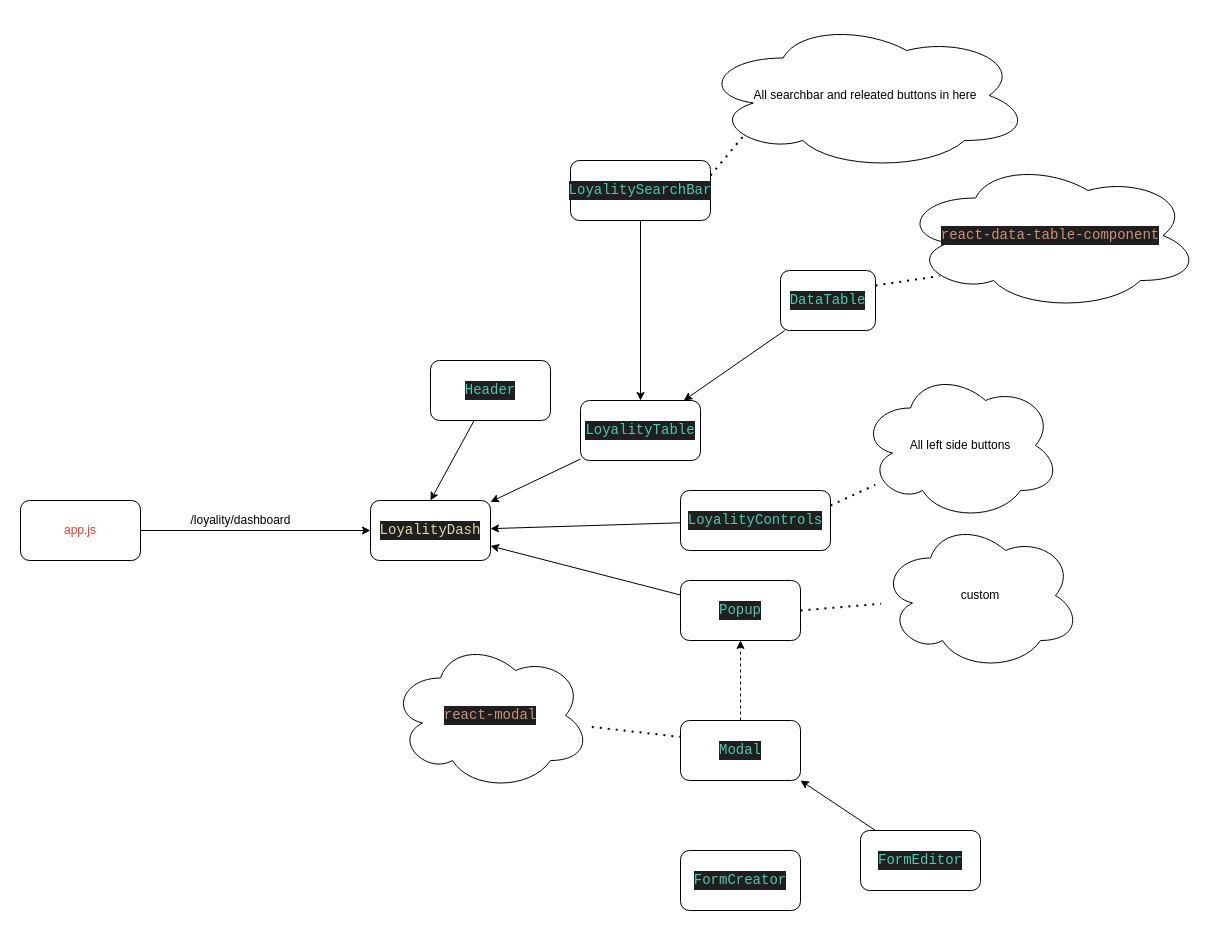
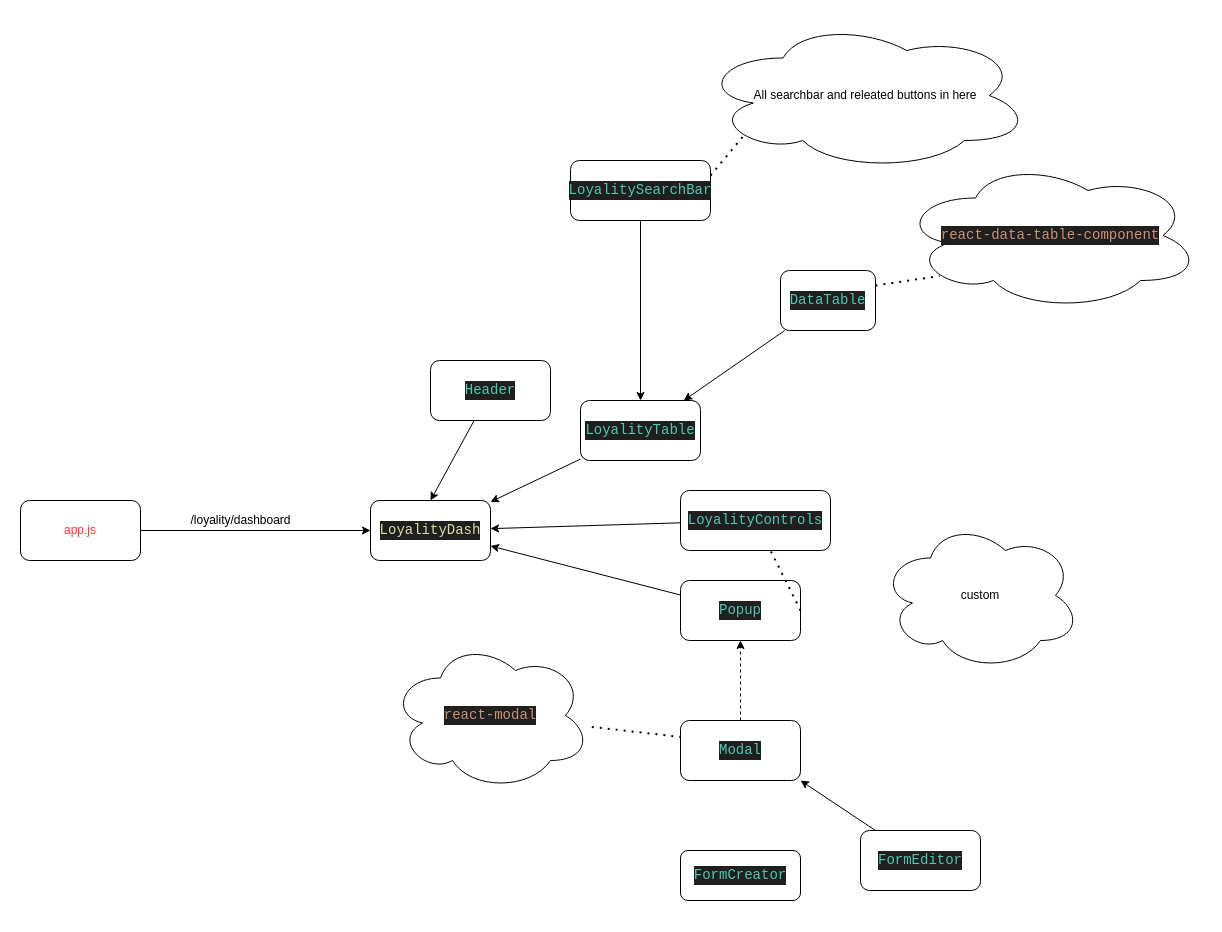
  <mxCell id="0" />
  <mxCell id="1" parent="0" />
  <mxCell id="2" style="edgeStyle=none;html=1;entryX=0;entryY=0.5;entryDx=0;entryDy=0;" parent="1" source="3" target="7" edge="1"><mxGeometry relative="1" as="geometry"><mxPoint x="370" y="530" as="targetPoint" /></mxGeometry></mxCell>
  <mxCell id="3" value="&lt;font color=&quot;#ff3333&quot;&gt;app.js&lt;/font&gt;" style="rounded=1;whiteSpace=wrap;html=1;" parent="1" vertex="1"><mxGeometry x="20" y="500" width="120" height="60" as="geometry" /></mxCell>
  <mxCell id="4" value="" style="edgeStyle=none;html=1;" parent="1" source="13" target="7" edge="1"><mxGeometry relative="1" as="geometry" /></mxCell>
  <mxCell id="5" value="" style="edgeStyle=none;html=1;" parent="1" source="14" target="7" edge="1"><mxGeometry relative="1" as="geometry" /></mxCell>
  <mxCell id="6" value="" style="edgeStyle=none;html=1;" parent="1" source="22" target="7" edge="1"><mxGeometry relative="1" as="geometry" /></mxCell>
  <mxCell id="7" value="&lt;div style=&quot;color: rgb(204, 204, 204); background-color: rgb(31, 31, 31); font-family: Consolas, &amp;quot;Courier New&amp;quot;, monospace; font-size: 14px; line-height: 19px;&quot;&gt;&lt;span style=&quot;color: #dcdcaa;&quot;&gt;LoyalityDash&lt;/span&gt;&lt;/div&gt;" style="rounded=1;whiteSpace=wrap;html=1;" parent="1" vertex="1"><mxGeometry x="370" y="500" width="120" height="60" as="geometry" /></mxCell>
  <mxCell id="8" value="/loyality/dashboard" style="text;html=1;align=center;verticalAlign=middle;resizable=0;points=[];autosize=1;strokeColor=none;fillColor=none;" parent="1" vertex="1"><mxGeometry x="180" y="505" width="120" height="30" as="geometry" /></mxCell>
  <mxCell id="9" style="edgeStyle=none;html=1;entryX=0.5;entryY=0;entryDx=0;entryDy=0;" parent="1" source="10" target="7" edge="1"><mxGeometry relative="1" as="geometry" /></mxCell>
  <mxCell id="10" value="&lt;div style=&quot;color: rgb(204, 204, 204); background-color: rgb(31, 31, 31); font-family: Consolas, &amp;quot;Courier New&amp;quot;, monospace; font-size: 14px; line-height: 19px;&quot;&gt;&lt;span style=&quot;color: #4ec9b0;&quot;&gt;Header&lt;/span&gt;&lt;/div&gt;" style="whiteSpace=wrap;html=1;rounded=1;" parent="1" vertex="1"><mxGeometry x="430" y="360" width="120" height="60" as="geometry" /></mxCell>
  <mxCell id="11" value="" style="edgeStyle=none;html=1;" parent="1" source="15" target="13" edge="1"><mxGeometry relative="1" as="geometry" /></mxCell>
  <mxCell id="12" value="" style="edgeStyle=none;html=1;" parent="1" source="16" target="13" edge="1"><mxGeometry relative="1" as="geometry" /></mxCell>
  <mxCell id="13" value="&lt;div style=&quot;color: rgb(204, 204, 204); background-color: rgb(31, 31, 31); font-family: Consolas, &amp;quot;Courier New&amp;quot;, monospace; font-size: 14px; line-height: 19px;&quot;&gt;&lt;div style=&quot;line-height: 19px;&quot;&gt;&lt;span style=&quot;color: #4ec9b0;&quot;&gt;LoyalityTable&lt;/span&gt;&lt;/div&gt;&lt;/div&gt;" style="rounded=1;whiteSpace=wrap;html=1;" parent="1" vertex="1"><mxGeometry x="580" y="400" width="120" height="60" as="geometry" /></mxCell>
  <mxCell id="14" value="&lt;div style=&quot;color: rgb(204, 204, 204); background-color: rgb(31, 31, 31); font-family: Consolas, &amp;quot;Courier New&amp;quot;, monospace; font-size: 14px; line-height: 19px;&quot;&gt;&lt;span style=&quot;color: #4ec9b0;&quot;&gt;LoyalityControls&lt;/span&gt;&lt;/div&gt;" style="whiteSpace=wrap;html=1;rounded=1;" parent="1" vertex="1"><mxGeometry x="680" y="490" width="150" height="60" as="geometry" /></mxCell>
  <mxCell id="15" value="&lt;div style=&quot;color: rgb(204, 204, 204); background-color: rgb(31, 31, 31); font-family: Consolas, &amp;quot;Courier New&amp;quot;, monospace; font-size: 14px; line-height: 19px;&quot;&gt;&lt;span style=&quot;color: #4ec9b0;&quot;&gt;LoyalitySearchBar&lt;/span&gt;&lt;/div&gt;" style="whiteSpace=wrap;html=1;rounded=1;" parent="1" vertex="1"><mxGeometry x="570" y="160" width="140" height="60" as="geometry" /></mxCell>
  <mxCell id="16" value="&lt;div style=&quot;color: rgb(204, 204, 204); background-color: rgb(31, 31, 31); font-family: Consolas, &amp;quot;Courier New&amp;quot;, monospace; font-size: 14px; line-height: 19px;&quot;&gt;&lt;div style=&quot;line-height: 19px;&quot;&gt;&lt;div style=&quot;line-height: 19px;&quot;&gt;&lt;span style=&quot;color: #4ec9b0;&quot;&gt;DataTable&lt;/span&gt;&lt;/div&gt;&lt;/div&gt;&lt;/div&gt;" style="rounded=1;whiteSpace=wrap;html=1;" parent="1" vertex="1"><mxGeometry x="780" y="270" width="95" height="60" as="geometry" /></mxCell>
  <mxCell id="17" value="&lt;div style=&quot;color: rgb(204, 204, 204); background-color: rgb(31, 31, 31); font-family: Consolas, &amp;quot;Courier New&amp;quot;, monospace; font-size: 14px; line-height: 19px;&quot;&gt;&lt;span style=&quot;color: #ce9178;&quot;&gt;react-data-table-component&lt;/span&gt;&lt;/div&gt;" style="ellipse;shape=cloud;whiteSpace=wrap;html=1;" parent="1" vertex="1"><mxGeometry x="900" y="160" width="300" height="150" as="geometry" /></mxCell>
  <mxCell id="18" value="All searchbar and releated buttons in here" style="ellipse;shape=cloud;whiteSpace=wrap;html=1;" parent="1" vertex="1"><mxGeometry x="700" y="20" width="330" height="150" as="geometry" /></mxCell>
  <mxCell id="19" value="" style="endArrow=none;dashed=1;html=1;dashPattern=1 3;strokeWidth=2;exitX=1;exitY=0.25;exitDx=0;exitDy=0;entryX=0.13;entryY=0.77;entryDx=0;entryDy=0;entryPerimeter=0;" parent="1" source="15" target="18" edge="1"><mxGeometry width="50" height="50" relative="1" as="geometry"><mxPoint x="840" y="270" as="sourcePoint" /><mxPoint x="890" y="220" as="targetPoint" /></mxGeometry></mxCell>
  <mxCell id="20" value="" style="endArrow=none;dashed=1;html=1;dashPattern=1 3;strokeWidth=2;exitX=1;exitY=0.25;exitDx=0;exitDy=0;entryX=0.13;entryY=0.77;entryDx=0;entryDy=0;entryPerimeter=0;" parent="1" source="16" target="17" edge="1"><mxGeometry width="50" height="50" relative="1" as="geometry"><mxPoint x="900" y="265" as="sourcePoint" /><mxPoint x="1080" y="310" as="targetPoint" /></mxGeometry></mxCell>
  <mxCell id="21" value="" style="edgeStyle=none;html=1;dashed=1;" parent="1" source="29" target="22" edge="1"><mxGeometry relative="1" as="geometry" /></mxCell>
  <mxCell id="22" value="&lt;div style=&quot;color: rgb(204, 204, 204); background-color: rgb(31, 31, 31); font-family: Consolas, &amp;quot;Courier New&amp;quot;, monospace; font-size: 14px; line-height: 19px;&quot;&gt;&lt;div style=&quot;line-height: 19px;&quot;&gt;&lt;span style=&quot;color: #4ec9b0;&quot;&gt;Popup&lt;/span&gt;&lt;/div&gt;&lt;/div&gt;" style="whiteSpace=wrap;html=1;rounded=1;" parent="1" vertex="1"><mxGeometry x="680" y="580" width="120" height="60" as="geometry" /></mxCell>
  <mxCell id="23" value="" style="group" parent="1" vertex="1" connectable="0"><mxGeometry x="860" y="370" width="200" height="150" as="geometry" /></mxCell>
- <mxCell id="24" value="All left side buttons" style="ellipse;shape=cloud;whiteSpace=wrap;html=1;" parent="23" vertex="1"><mxGeometry width="200" height="150" as="geometry" /></mxCell>
- <mxCell id="25" value="" style="endArrow=none;dashed=1;html=1;dashPattern=1 3;strokeWidth=2;exitX=1;exitY=0.25;exitDx=0;exitDy=0;" parent="23" source="14" target="24" edge="1"><mxGeometry width="50" height="50" relative="1" as="geometry"><mxPoint x="50" y="-75" as="sourcePoint" /><mxPoint x="96.8" y="-84.5" as="targetPoint" /></mxGeometry></mxCell>
  <mxCell id="26" value="" style="group" parent="1" vertex="1" connectable="0"><mxGeometry x="390" y="640" width="200" height="150" as="geometry" /></mxCell>
  <mxCell id="27" value="&lt;div style=&quot;color: rgb(204, 204, 204); background-color: rgb(31, 31, 31); font-family: Consolas, &amp;quot;Courier New&amp;quot;, monospace; font-size: 14px; line-height: 19px;&quot;&gt;&lt;span style=&quot;color: #ce9178;&quot;&gt;react-modal&lt;/span&gt;&lt;/div&gt;" style="ellipse;shape=cloud;whiteSpace=wrap;html=1;" parent="26" vertex="1"><mxGeometry width="200" height="150" as="geometry" /></mxCell>
  <mxCell id="28" value="" style="endArrow=none;dashed=1;html=1;dashPattern=1 3;strokeWidth=2;exitX=1;exitY=0.5;exitDx=0;exitDy=0;" parent="1" source="29" target="27" edge="1"><mxGeometry width="50" height="50" relative="1" as="geometry"><mxPoint x="970" y="505" as="sourcePoint" /><mxPoint x="1016.8" y="495.5" as="targetPoint" /></mxGeometry></mxCell>
  <mxCell id="29" value="&lt;div style=&quot;color: rgb(204, 204, 204); background-color: rgb(31, 31, 31); font-family: Consolas, &amp;quot;Courier New&amp;quot;, monospace; font-size: 14px; line-height: 19px;&quot;&gt;&lt;div style=&quot;line-height: 19px;&quot;&gt;&lt;span style=&quot;color: #4ec9b0;&quot;&gt;Modal&lt;/span&gt;&lt;/div&gt;&lt;/div&gt;" style="whiteSpace=wrap;html=1;rounded=1;" parent="1" vertex="1"><mxGeometry x="680" y="720" width="120" height="60" as="geometry" /></mxCell>
- <mxCell id="30" value="&lt;div style=&quot;color: rgb(204, 204, 204); background-color: rgb(31, 31, 31); font-family: Consolas, &amp;quot;Courier New&amp;quot;, monospace; font-size: 14px; line-height: 19px;&quot;&gt;&lt;span style=&quot;color: #4ec9b0;&quot;&gt;FormCreator&lt;/span&gt;&lt;/div&gt;" style="whiteSpace=wrap;html=1;rounded=1;" parent="1" vertex="1"><mxGeometry x="680" y="850" width="120" height="60" as="geometry" /></mxCell>
+ <mxCell id="30" value="&lt;div style=&quot;color: rgb(204, 204, 204); background-color: rgb(31, 31, 31); font-family: Consolas, &amp;quot;Courier New&amp;quot;, monospace; font-size: 14px; line-height: 19px;&quot;&gt;&lt;span style=&quot;color: #4ec9b0;&quot;&gt;FormCreator&lt;/span&gt;&lt;/div&gt;" style="whiteSpace=wrap;html=1;rounded=1;" parent="1" vertex="1"><mxGeometry x="680" y="850" width="120" height="50" as="geometry" /></mxCell>
  <mxCell id="31" value="" style="group" parent="1" vertex="1" connectable="0"><mxGeometry x="880" y="520" width="200" height="150" as="geometry" /></mxCell>
  <mxCell id="32" value="custom" style="ellipse;shape=cloud;whiteSpace=wrap;html=1;" parent="31" vertex="1"><mxGeometry width="200" height="150" as="geometry" /></mxCell>
- <mxCell id="33" value="" style="endArrow=none;dashed=1;html=1;dashPattern=1 3;strokeWidth=2;exitX=1;exitY=0.5;exitDx=0;exitDy=0;" parent="1" source="22" target="32" edge="1"><mxGeometry width="50" height="50" relative="1" as="geometry"><mxPoint x="1100" y="375" as="sourcePoint" /><mxPoint x="1146.8" y="365.5" as="targetPoint" /></mxGeometry></mxCell>
+ <mxCell id="33" value="" style="endArrow=none;dashed=1;html=1;dashPattern=1 3;strokeWidth=2;exitX=1;exitY=0.5;exitDx=0;exitDy=0;" parent="1" source="22" target="14" edge="1"><mxGeometry width="50" height="50" relative="1" as="geometry"><mxPoint x="1100" y="375" as="sourcePoint" /><mxPoint x="1146.8" y="365.5" as="targetPoint" /></mxGeometry></mxCell>
  <mxCell id="34" style="edgeStyle=none;html=1;entryX=1;entryY=1;entryDx=0;entryDy=0;" parent="1" source="35" target="29" edge="1"><mxGeometry relative="1" as="geometry" /></mxCell>
  <mxCell id="35" value="&lt;div style=&quot;color: rgb(204, 204, 204); background-color: rgb(31, 31, 31); font-family: Consolas, &amp;quot;Courier New&amp;quot;, monospace; font-size: 14px; line-height: 19px;&quot;&gt;&lt;span style=&quot;color: #4ec9b0;&quot;&gt;FormEditor&lt;/span&gt;&lt;/div&gt;" style="whiteSpace=wrap;html=1;rounded=1;" parent="1" vertex="1"><mxGeometry x="860" y="830" width="120" height="60" as="geometry" /></mxCell>
